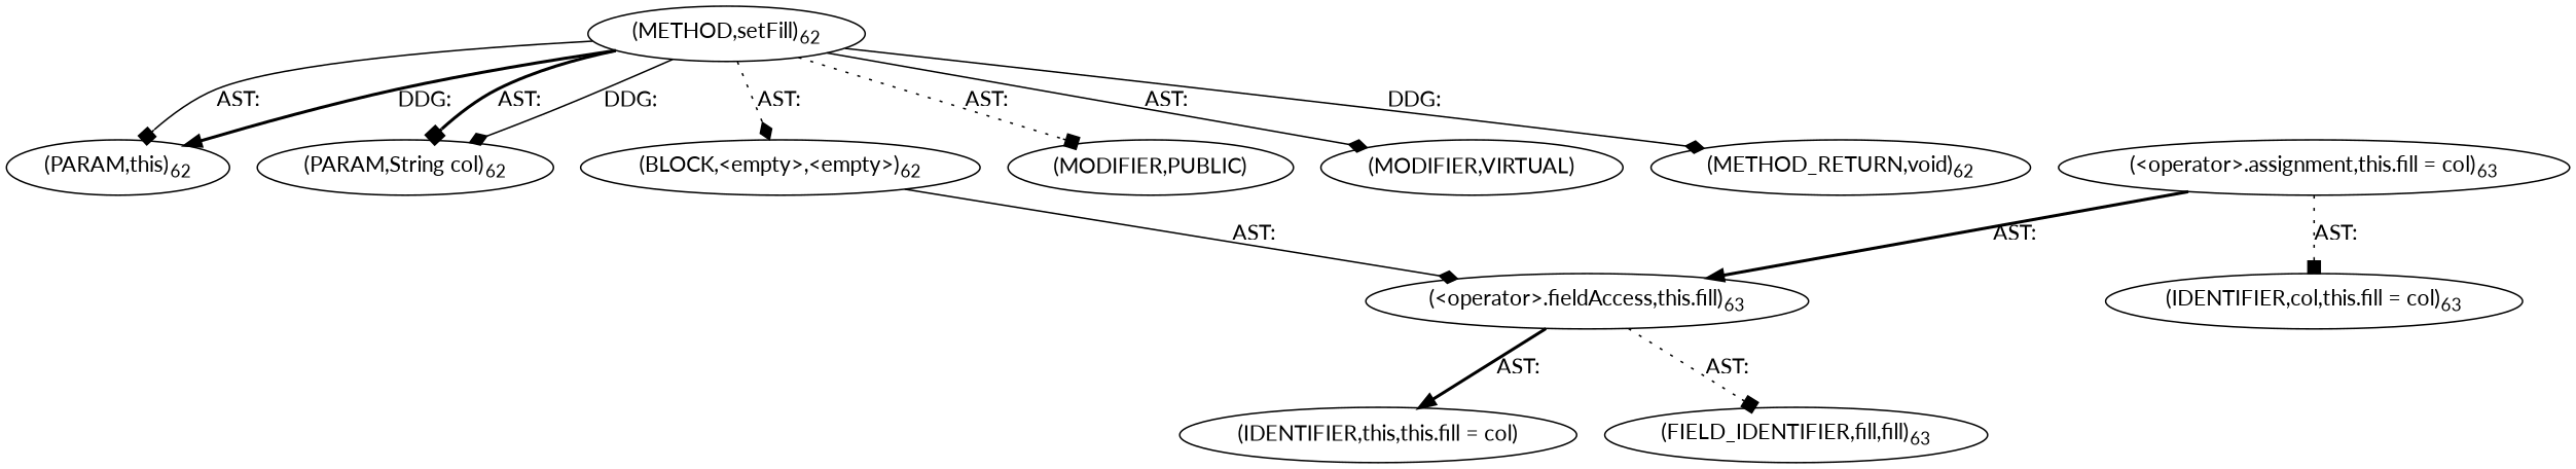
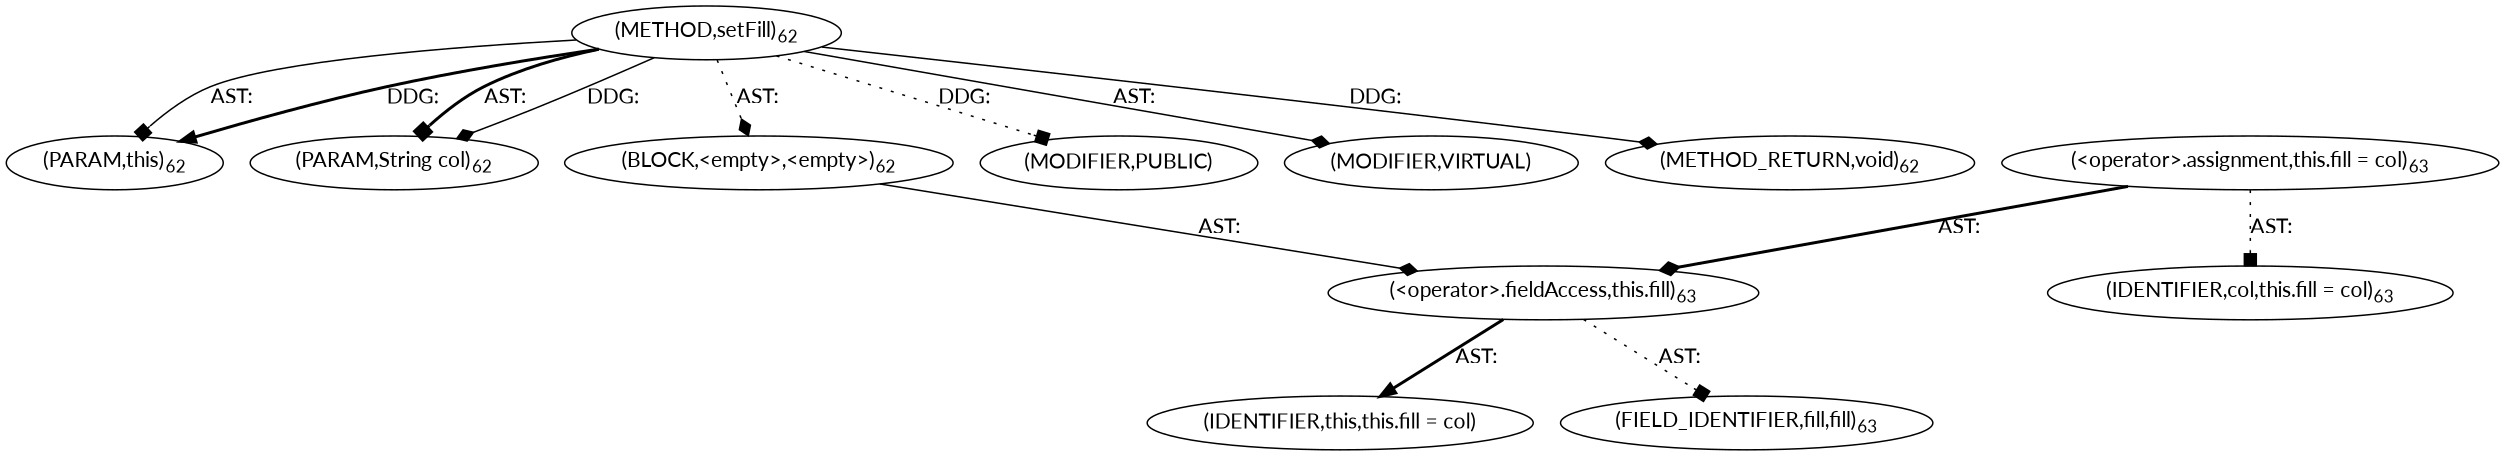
  digraph {
    fontname=Lato
    node [fontname=Lato]
    edge [arrowhead=diamond fontname=Lato style=solid]
    n1 [label=<(METHOD,setFill)<SUB>62</SUB>>]
    n2 [label=<(PARAM,this)<SUB>62</SUB>>]
    n3 [label=<(PARAM,String col)<SUB>62</SUB>>]
    n4 [label=<(BLOCK,&lt;empty&gt;,&lt;empty&gt;)<SUB>62</SUB>>]
    n5 [label=<(MODIFIER,PUBLIC)>]
    n6 [label=<(MODIFIER,VIRTUAL)>]
    n7 [label=<(METHOD_RETURN,void)<SUB>62</SUB>>]
    n8 [label=<(&lt;operator&gt;.fieldAccess,this.fill)<SUB>63</SUB>>]
    n9 [label=<(&lt;operator&gt;.assignment,this.fill = col)<SUB>63</SUB>>]
    n10 [label=<(IDENTIFIER,col,this.fill = col)<SUB>63</SUB>>]
    n11 [label=<(IDENTIFIER,this,this.fill = col)>]
    n12 [label=<(FIELD_IDENTIFIER,fill,fill)<SUB>63</SUB>>]
    n1 -> n2 [arrowhead=box label="AST: "]
    n1 -> n2 [arrowhead=normal label="DDG: " style=bold]
    n1 -> n3 [arrowhead=box label="AST: " style=bold]
    n1 -> n3 [label="DDG: "]
    n1 -> n4 [label="AST: " style=dotted]
-   n1 -> n5 [arrowhead=box label="AST: " style=dotted]
+   n1 -> n5 [arrowhead=box label="DDG: " style=dotted]
    n1 -> n6 [label="AST: "]
    n1 -> n7 [label="DDG: "]
    n4 -> n8 [label="AST: "]
    n8 -> n11 [arrowhead=normal label="AST: " style=bold]
    n8 -> n12 [arrowhead=box label="AST: " style=dotted]
-   n9 -> n8 [arrowhead=normal label="AST: " style=bold]
+   n9 -> n8 [label="AST: " style=bold]
    n9 -> n10 [arrowhead=box label="AST: " style=dotted]
  }
